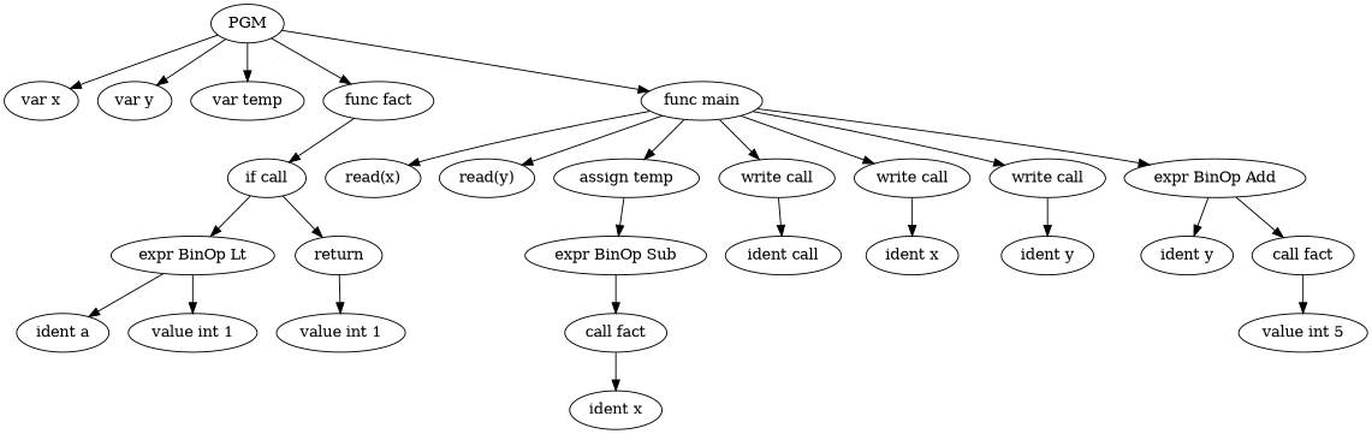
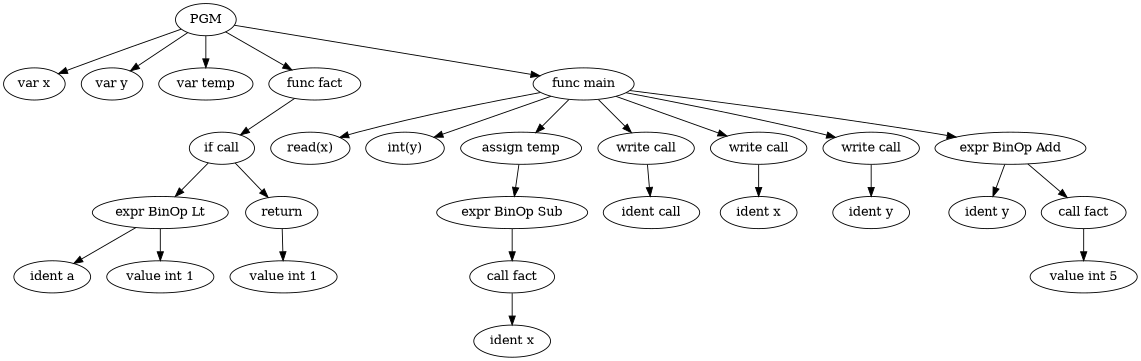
  digraph {
    node [shape=ellipse]
    n1 [label=PGM]
    n2 [label="var x"]
    n3 [label="var y"]
    n4 [label="var temp"]
    n5 [label="func fact"]
    n6 [label="func main"]
    n7 [label="if call"]
    n8 [label="read(x)"]
-   n9 [label="read(y)"]
+   n9 [label="int(y)"]
    n10 [label="assign temp"]
    n11 [label="write call"]
    n12 [label="write call"]
    n13 [label="write call"]
    n14 [label="expr BinOp Add"]
    n15 [label="expr BinOp Lt"]
    n16 [label=return]
    n17 [label="ident a"]
    n18 [label="value int 1"]
    n19 [label="value int 1"]
    n20 [label="expr BinOp Sub"]
    n21 [label="ident call"]
    n22 [label="ident x"]
    n23 [label="ident y"]
    n24 [label="call fact"]
    n25 [label="ident y"]
    n26 [label="call fact"]
    n27 [label="ident x"]
    n28 [label="value int 5"]
    n1 -> n2
    n1 -> n3
    n1 -> n4
    n1 -> n5
    n1 -> n6
    n5 -> n7
    n6 -> n8
    n6 -> n9
    n6 -> n10
    n6 -> n11
    n6 -> n12
    n6 -> n13
    n6 -> n14
    n7 -> n15
    n7 -> n16
    n10 -> n20
    n11 -> n21
    n12 -> n22
    n13 -> n23
    n14 -> n25
    n14 -> n26
    n15 -> n17
    n15 -> n18
    n16 -> n19
    n20 -> n24
    n24 -> n27
    n26 -> n28
  }
